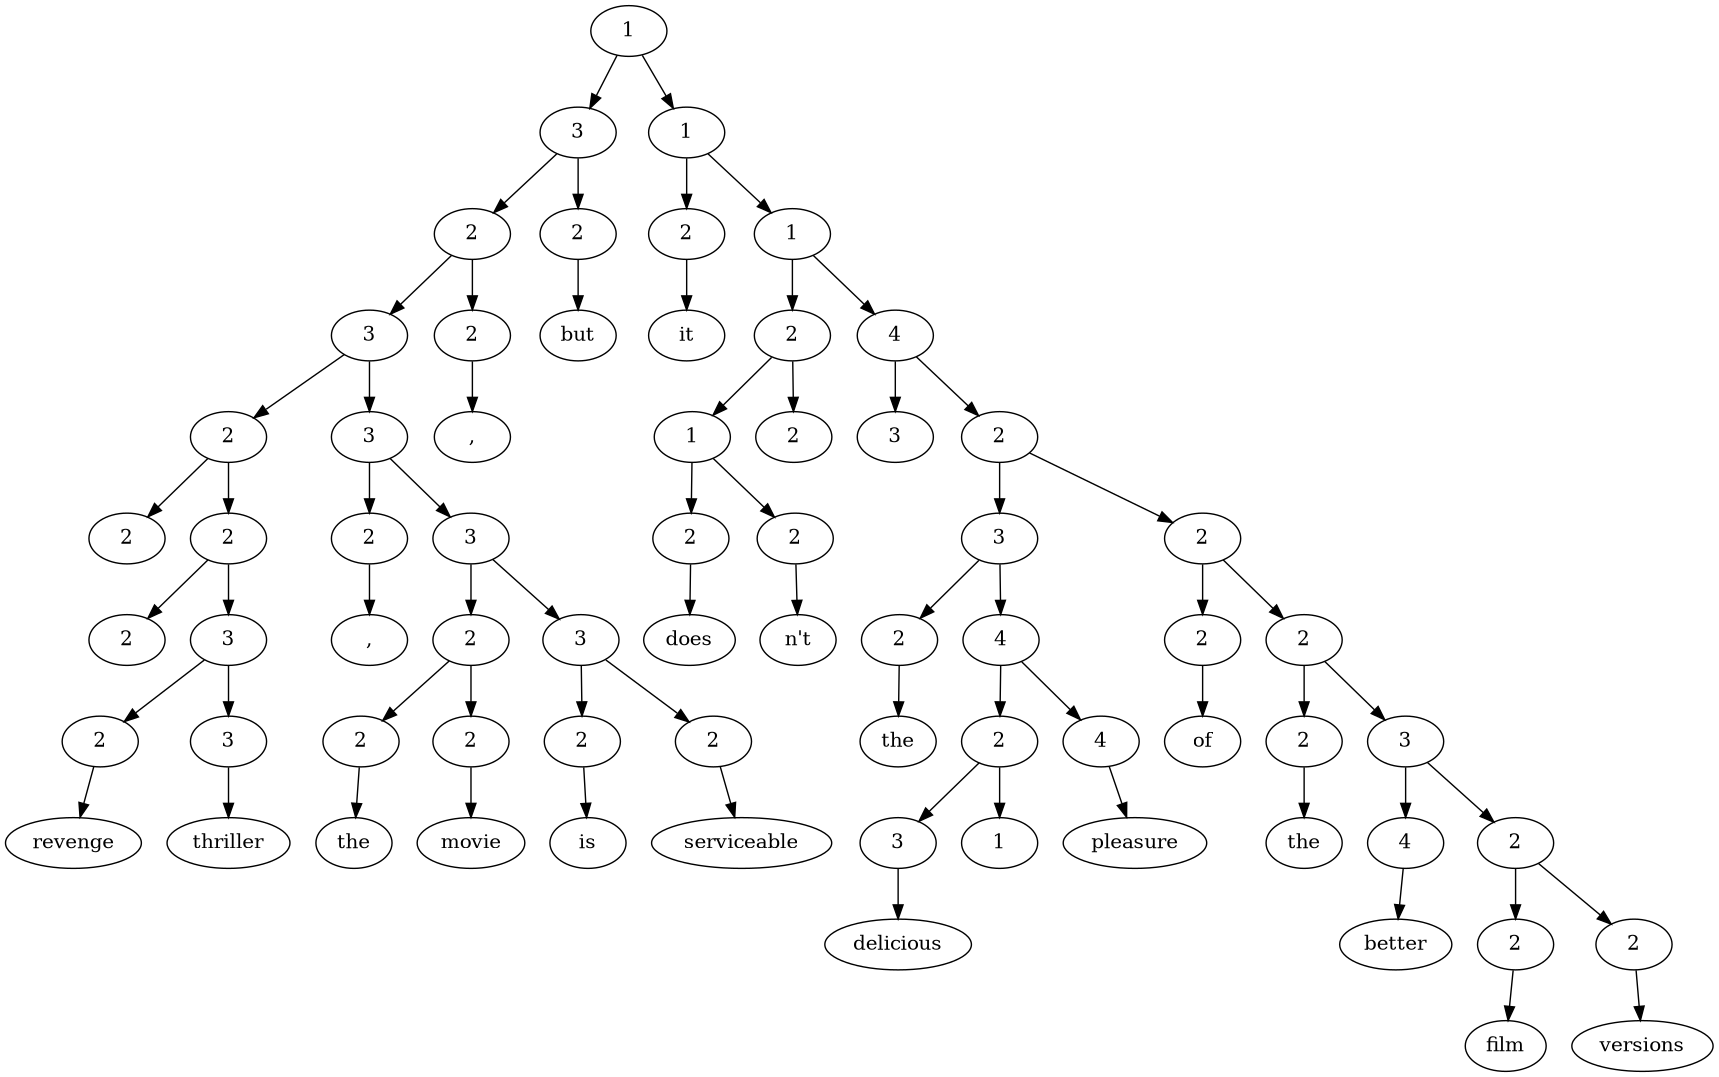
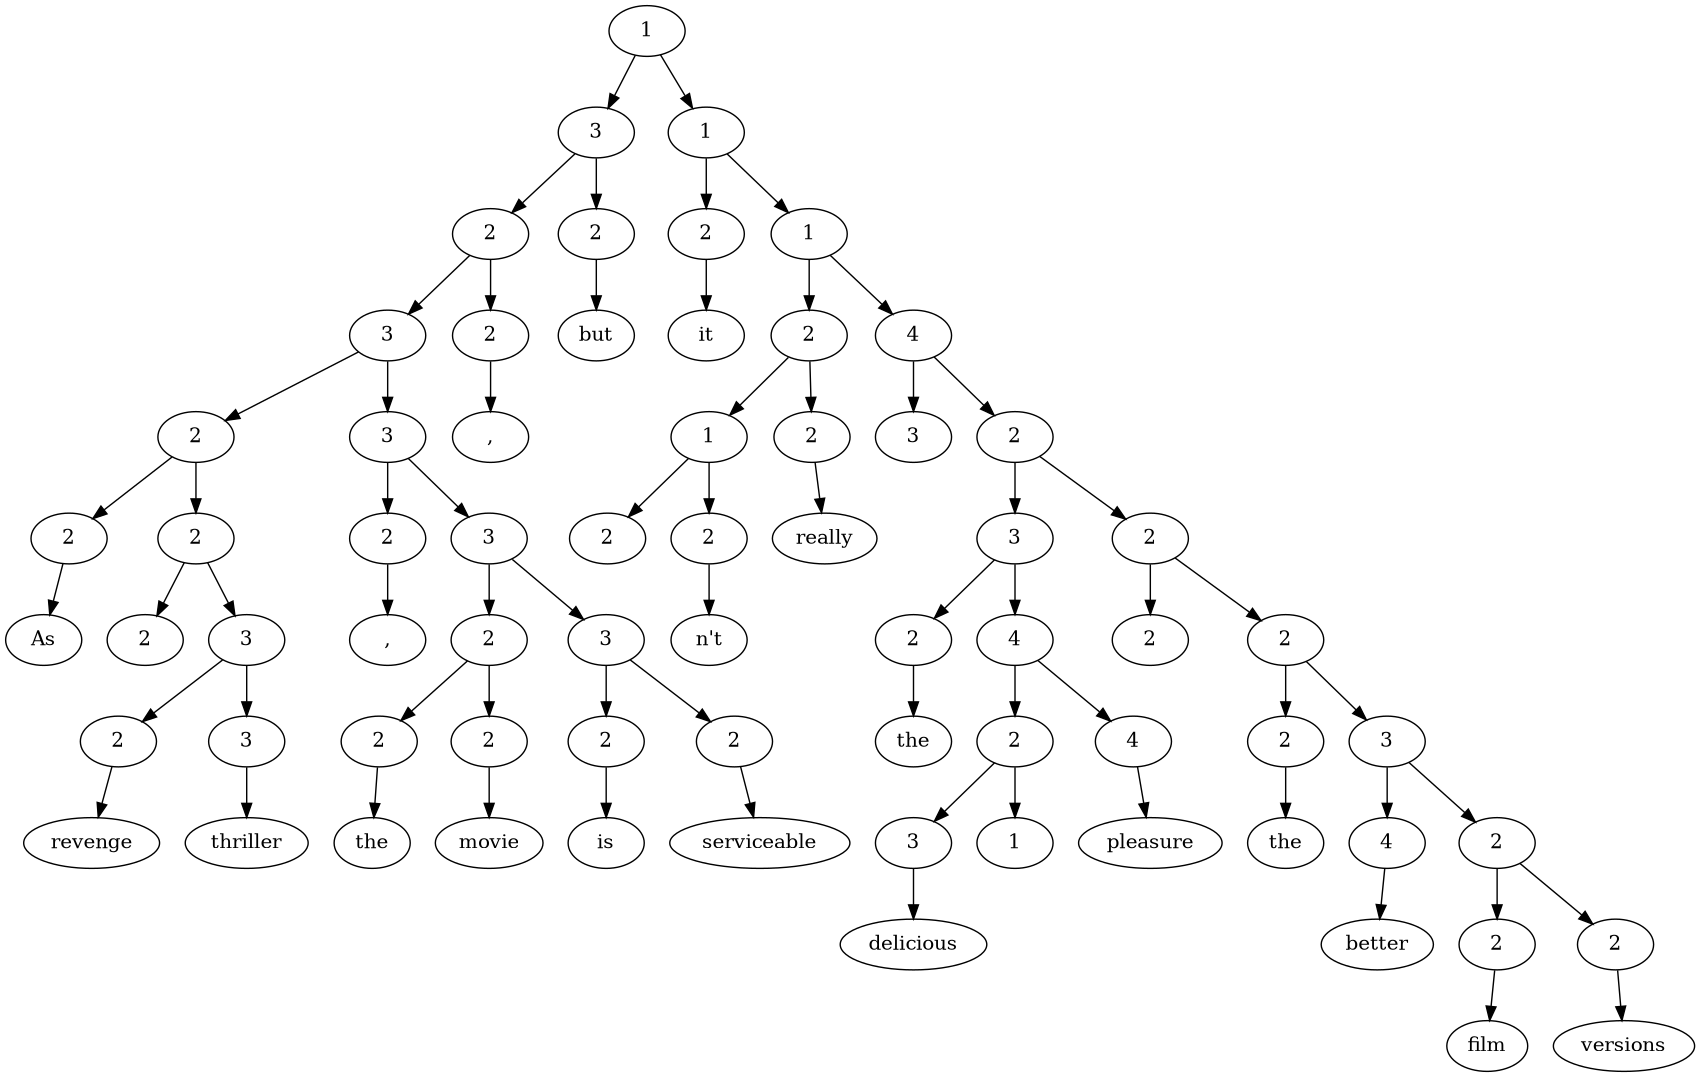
  digraph {
    n1 [label=1]
    n2 [label=3]
    n3 [label=1]
    n4 [label=2]
    n5 [label=2]
    n6 [label=2]
    n7 [label=1]
    n8 [label=3]
    n9 [label=2]
    n10 [label=but]
    n11 [label=it]
    n12 [label=2]
    n13 [label=4]
    n14 [label=2]
    n15 [label=3]
    n16 [label=","]
    n17 [label=1]
    n18 [label=2]
    n19 [label=3]
    n20 [label=2]
    n21 [label=2]
    n22 [label=2]
    n23 [label=2]
    n24 [label=3]
    n25 [label=2]
    n26 [label=2]
+   n27 [label=really]
    n28 [label=3]
    n29 [label=2]
+   n30 [label=As]
    n31 [label=2]
    n32 [label=3]
    n33 [label=","]
    n34 [label=2]
    n35 [label=3]
-   n36 [label=does]
    n37 [label="n't"]
    n38 [label=2]
    n39 [label=4]
    n40 [label=2]
    n41 [label=2]
    n42 [label=2]
    n43 [label=3]
    n44 [label=2]
    n45 [label=2]
    n46 [label=2]
    n47 [label=2]
    n48 [label=the]
    n49 [label=2]
    n50 [label=4]
-   n51 [label=of]
    n52 [label=2]
    n53 [label=3]
    n54 [label=revenge]
    n55 [label=thriller]
    n56 [label=the]
    n57 [label=movie]
    n58 [label=is]
    n59 [label=serviceable]
    n60 [label=3]
    n61 [label=1]
    n62 [label=pleasure]
    n63 [label=the]
    n64 [label=4]
    n65 [label=2]
    n66 [label=delicious]
    n67 [label=better]
    n68 [label=2]
    n69 [label=2]
    n70 [label=film]
    n71 [label=versions]
    n1 -> n2
    n1 -> n3
    n2 -> n4
    n2 -> n5
    n3 -> n6
    n3 -> n7
    n4 -> n8
    n4 -> n9
    n5 -> n10
    n6 -> n11
    n7 -> n12
    n7 -> n13
    n8 -> n14
    n8 -> n15
    n9 -> n16
    n12 -> n17
    n12 -> n18
    n13 -> n19
    n13 -> n20
    n14 -> n21
    n14 -> n22
    n15 -> n23
    n15 -> n24
    n17 -> n25
    n17 -> n26
+   n18 -> n27
    n20 -> n28
    n20 -> n29
+   n21 -> n30
    n22 -> n31
    n22 -> n32
    n23 -> n33
    n24 -> n34
    n24 -> n35
-   n25 -> n36
    n26 -> n37
    n28 -> n38
    n28 -> n39
    n29 -> n40
    n29 -> n41
    n32 -> n42
    n32 -> n43
    n34 -> n44
    n34 -> n45
    n35 -> n46
    n35 -> n47
    n38 -> n48
    n39 -> n49
    n39 -> n50
-   n40 -> n51
    n41 -> n52
    n41 -> n53
    n42 -> n54
    n43 -> n55
    n44 -> n56
    n45 -> n57
    n46 -> n58
    n47 -> n59
    n49 -> n60
    n49 -> n61
    n50 -> n62
    n52 -> n63
    n53 -> n64
    n53 -> n65
    n60 -> n66
    n64 -> n67
    n65 -> n68
    n65 -> n69
    n68 -> n70
    n69 -> n71
  }
